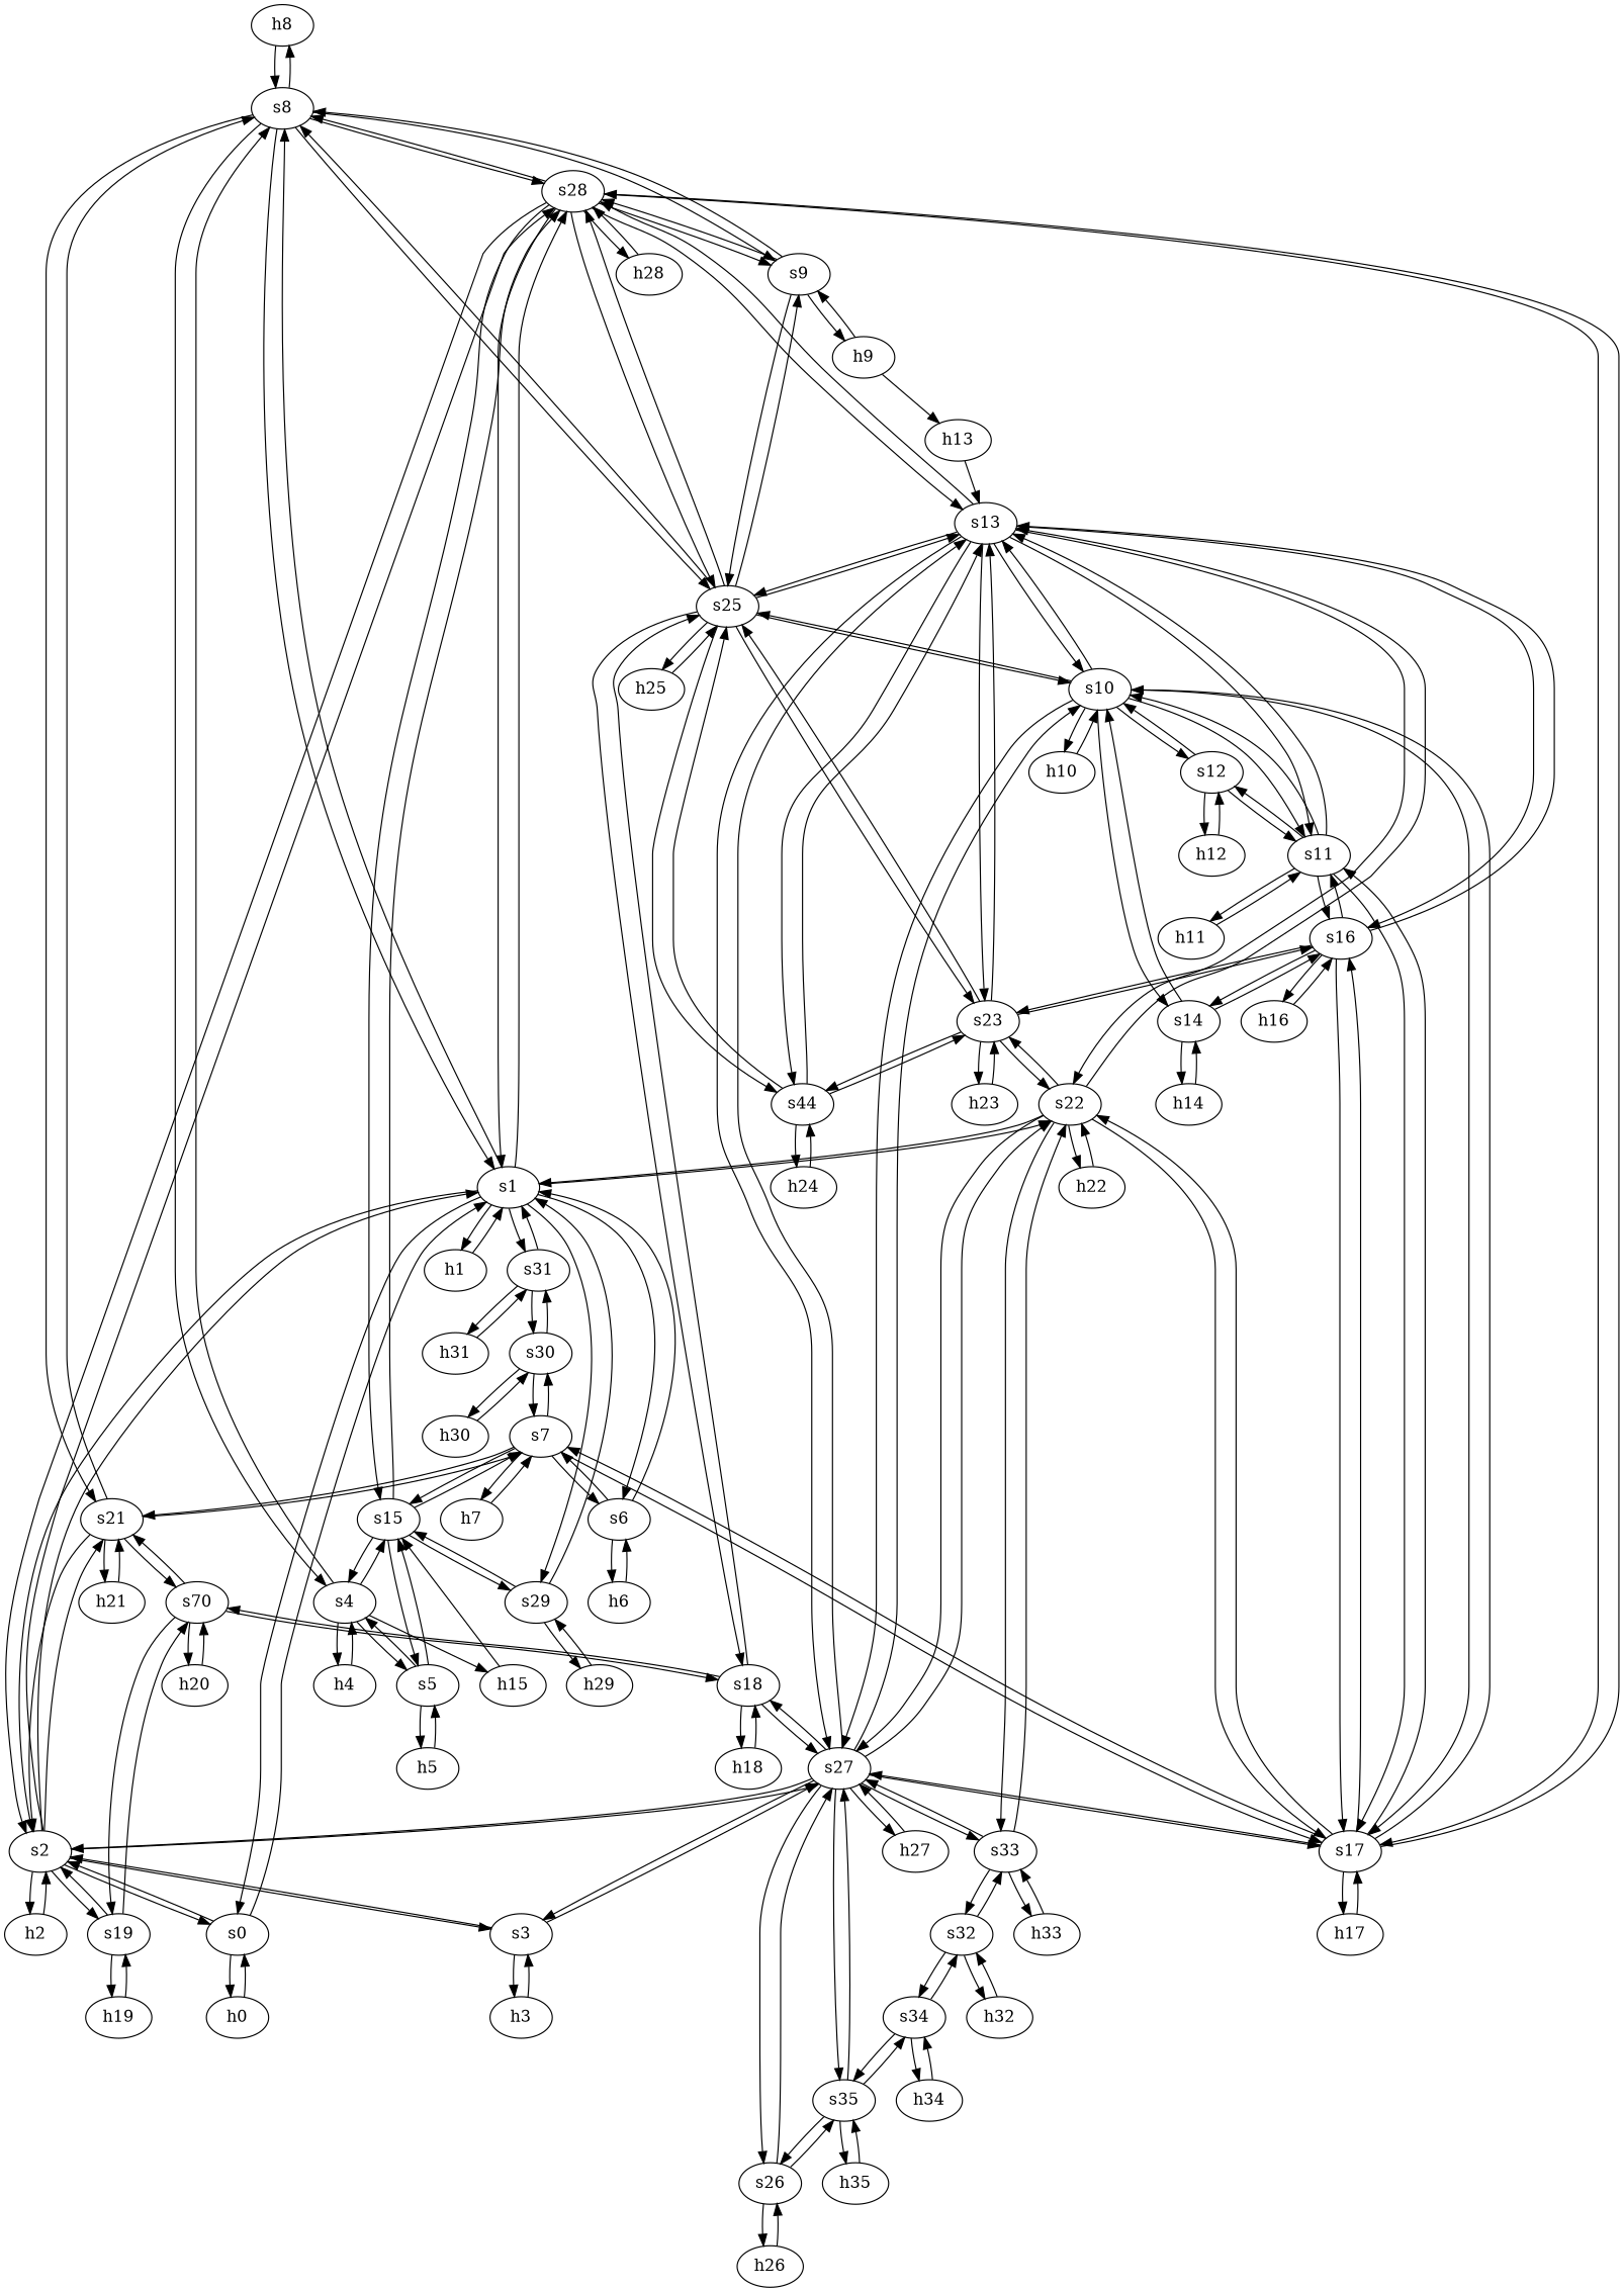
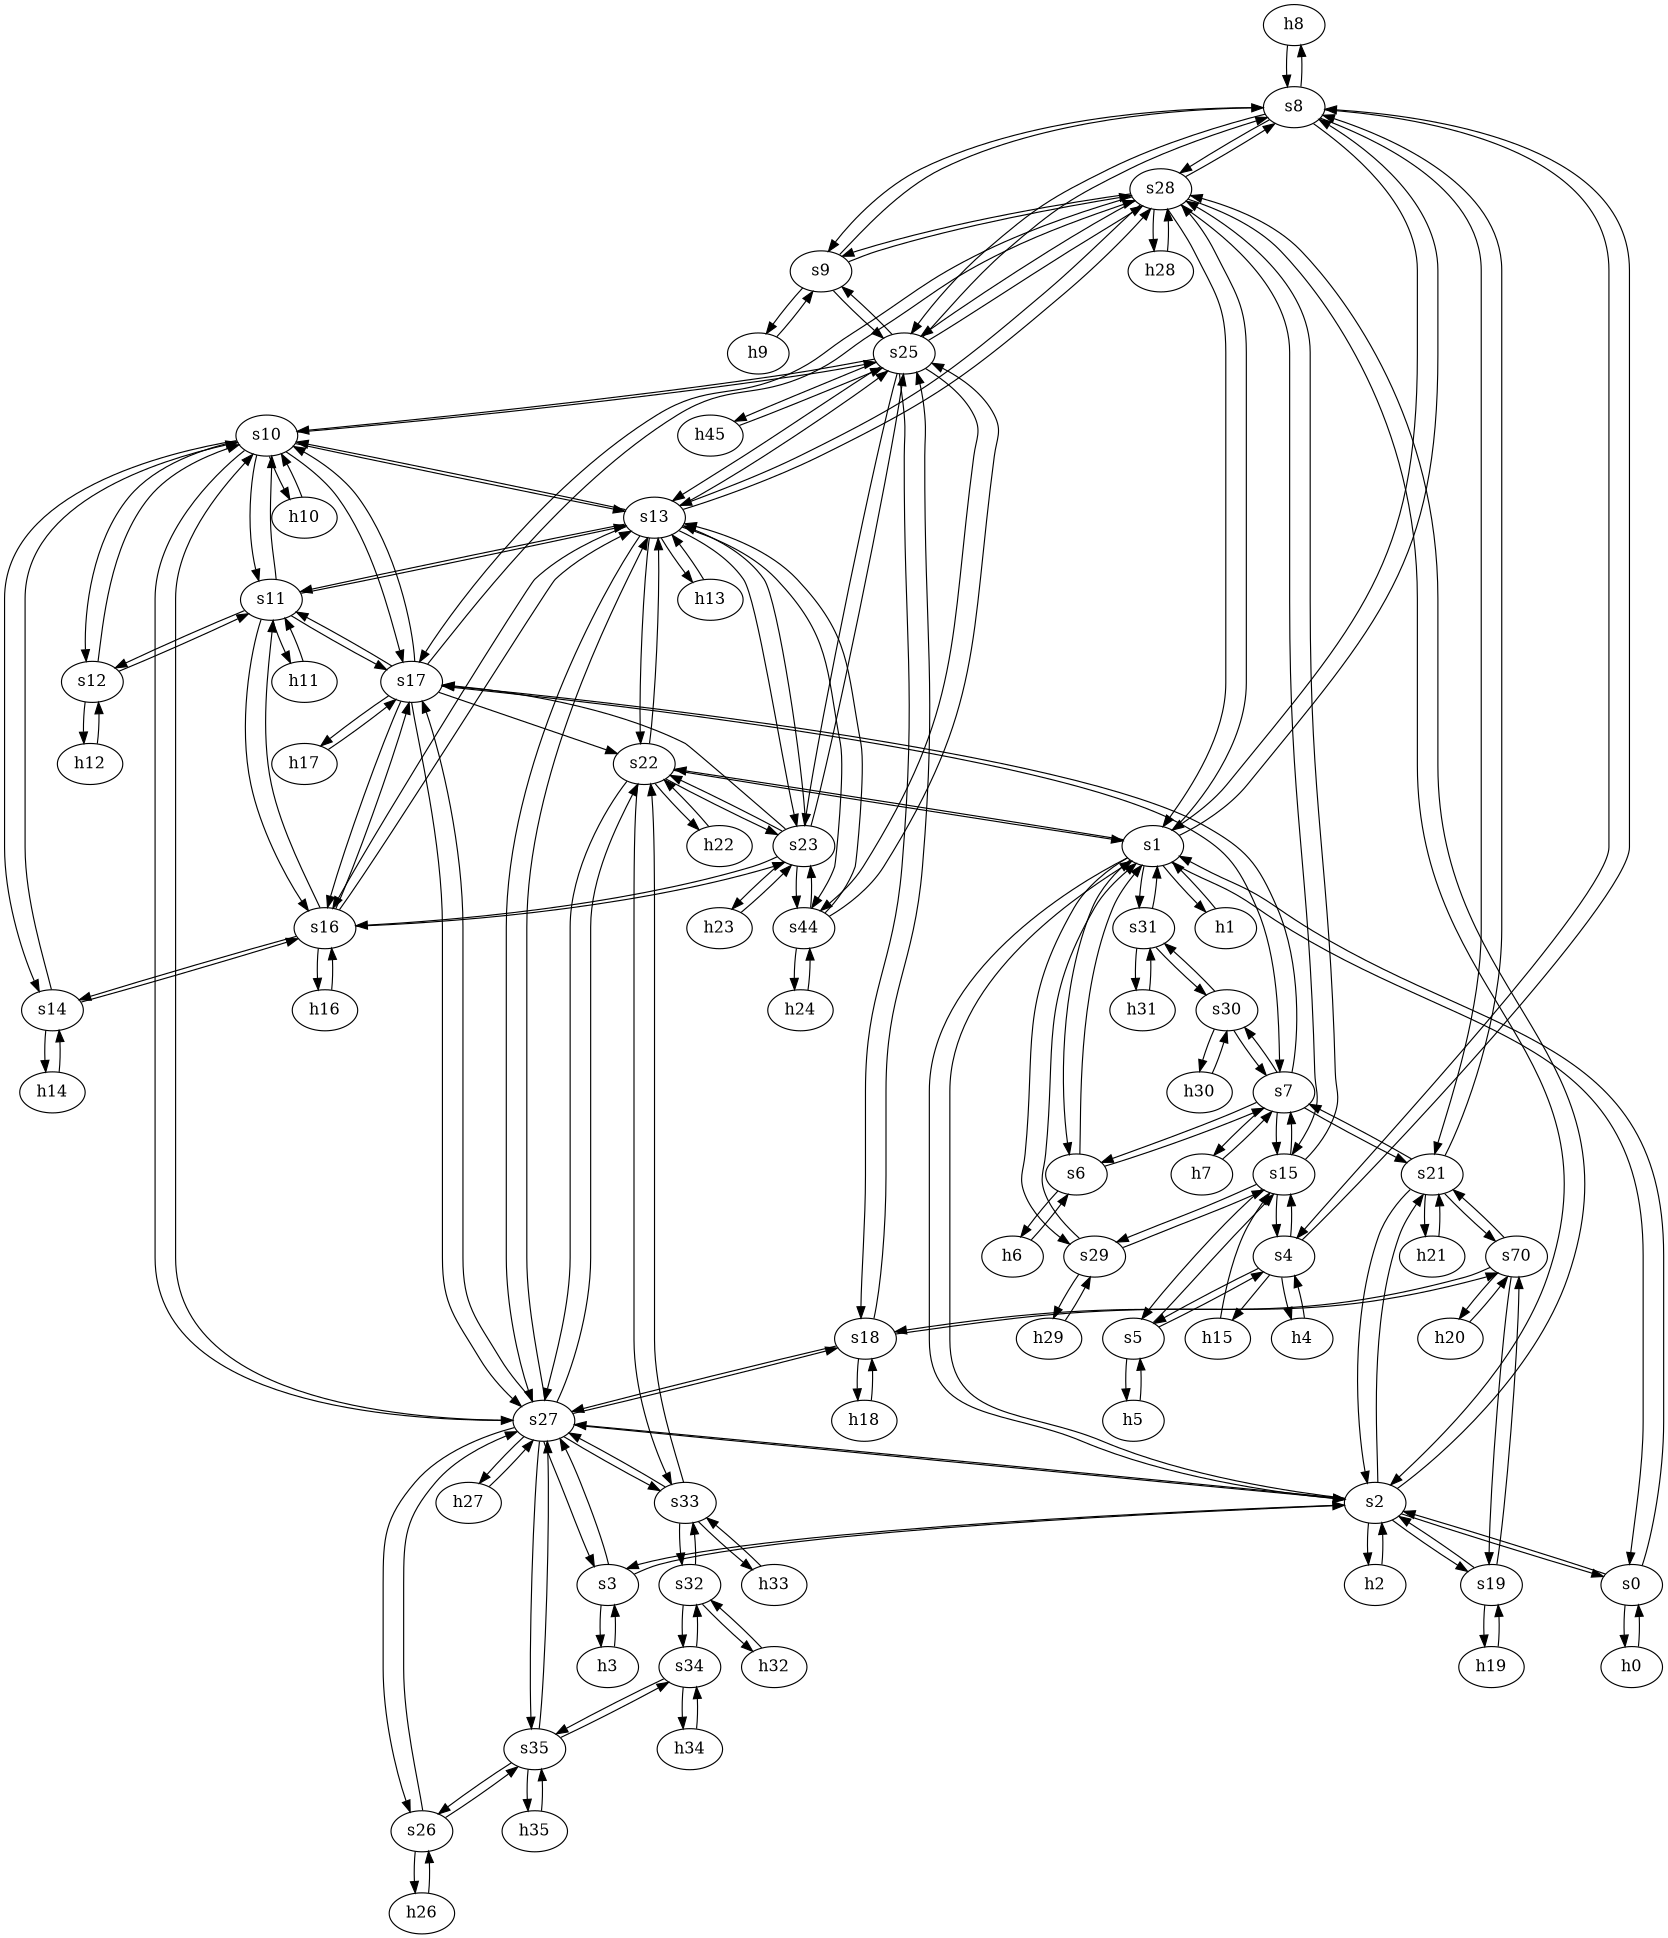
  strict digraph {
    node [type=host]
    edge [capacity="1Gbps" cost=1 dst_port=1 src_port=1]
    h8 [ip="111.0.8.8" mac="00:00:00:00:8:8"]
    s8 [type=switch]
    s9 [type=switch]
    s1 [type=switch]
    s4 [type=switch]
    s21 [type=switch]
    s25 [type=switch]
    s28 [type=switch]
    h9 [ip="111.0.9.9" mac="00:00:00:00:9:9"]
    s2 [type=switch]
    s0 [type=switch]
    h1 [ip="111.0.1.1" mac="00:00:00:00:1:1"]
    s6 [type=switch]
    s22 [type=switch]
    s29 [type=switch]
    s31 [type=switch]
    s15 [type=switch]
    h4 [ip="111.0.4.4" mac="00:00:00:00:4:4"]
    s5 [type=switch]
    h15 [ip="111.0.15.15" mac="00:00:00:00:15:15"]
    s7 [type=switch]
    h21 [ip="111.0.21.21" mac="00:00:00:00:21:21"]
    n23 [label=s70 type=switch]
    s23 [type=switch]
    s13 [type=switch]
    n26 [label=s44 type=switch]
    s18 [type=switch]
    s10 [type=switch]
-   h25 [ip="111.0.25.25" mac="00:00:00:00:25:25"]
+   h25 [ip="111.0.25.25" mac="00:00:00:00:25:25" label=h45]
    s17 [type=switch]
    h28 [ip="111.0.28.28" mac="00:00:00:00:28:28"]
    h26 [ip="111.0.26.26" mac="00:00:00:00:26:26"]
    s26 [type=switch]
    s27 [type=switch]
    s35 [type=switch]
    s3 [type=switch]
    s33 [type=switch]
    h27 [ip="111.0.27.27" mac="00:00:00:00:27:27"]
    h35 [ip="111.0.35.35" mac="00:00:00:00:35:35"]
    s34 [type=switch]
    h2 [ip="111.0.2.2" mac="00:00:00:00:2:2"]
    s19 [type=switch]
    h3 [ip="111.0.3.3" mac="00:00:00:00:3:3"]
    h0 [ip="111.0.0.0" mac="00:00:00:00:0:0"]
    h19 [ip="111.0.19.19" mac="00:00:00:00:19:19"]
    h6 [ip="111.0.6.6" mac="00:00:00:00:6:6"]
    h22 [ip="111.0.22.22" mac="00:00:00:00:22:22"]
    h29 [ip="111.0.29.29" mac="00:00:00:00:29:29"]
    s30 [type=switch]
    h31 [ip="111.0.31.31" mac="00:00:00:00:31:31"]
    h7 [ip="111.0.7.7" mac="00:00:00:00:7:7"]
    s16 [type=switch]
    s11 [type=switch]
    h17 [ip="111.0.17.17" mac="00:00:00:00:17:17"]
    h30 [ip="111.0.30.30" mac="00:00:00:00:30:30"]
    h5 [ip="111.0.5.5" mac="00:00:00:00:5:5"]
    h23 [ip="111.0.23.23" mac="00:00:00:00:23:23"]
    h13 [ip="111.0.13.13" mac="00:00:00:00:13:13"]
    s14 [type=switch]
    h16 [ip="111.0.16.16" mac="00:00:00:00:16:16"]
    h24 [ip="111.0.24.24" mac="00:00:00:00:24:24"]
    s32 [type=switch]
    h33 [ip="111.0.33.33" mac="00:00:00:00:33:33"]
    h20 [ip="111.0.20.20" mac="00:00:00:00:20:20"]
    h18 [ip="111.0.18.18" mac="00:00:00:00:18:18"]
    s12 [type=switch]
    h10 [ip="111.0.10.10" mac="00:00:00:00:10:10"]
    h11 [ip="111.0.11.11" mac="00:00:00:00:11:11"]
    h34 [ip="111.0.34.34" mac="00:00:00:00:34:34"]
    h32 [ip="111.0.32.32" mac="00:00:00:00:32:32"]
    h14 [ip="111.0.14.14" mac="00:00:00:00:14:14"]
    h12 [ip="111.0.12.12" mac="00:00:00:00:12:12"]
    h8 -> s8
    s8 -> h8
    s8 -> s9 [dst_port=2 src_port=4]
    s8 -> s1 [dst_port=5 src_port=2]
    s8 -> s4 [dst_port=2 src_port=3]
    s8 -> s21 [dst_port=4 src_port=5]
    s8 -> s25 [dst_port=2 src_port=6]
    s8 -> s28 [dst_port=4 src_port=7]
    s9 -> s8 [dst_port=4 src_port=2]
    s9 -> s25 [dst_port=3 src_port=3]
    s9 -> s28 [dst_port=5 src_port=4]
    s9 -> h9
    s1 -> s8 [dst_port=2 src_port=5]
    s1 -> s28 [dst_port=2 src_port=7]
    s1 -> s2 [dst_port=3 src_port=3]
    s1 -> s0 [dst_port=2 src_port=2]
    s1 -> h1
    s1 -> s6 [dst_port=2 src_port=4]
    s1 -> s22 [dst_port=2 src_port=6]
    s1 -> s29 [dst_port=2 src_port=8]
    s1 -> s31 [dst_port=2 src_port=9]
    s4 -> s8 [dst_port=3 src_port=2]
    s4 -> s15 [dst_port=2 src_port=4]
    s4 -> h4
    s4 -> s5 [dst_port=2 src_port=3]
    s4 -> h15
    s21 -> s8 [dst_port=5 src_port=4]
    s21 -> s2 [dst_port=6 src_port=2]
    s21 -> s7 [dst_port=6 src_port=3]
    s21 -> h21
    s21 -> n23 [dst_port=4 src_port=5]
    s25 -> s8 [dst_port=6 src_port=2]
    s25 -> s9 [dst_port=3 src_port=3]
    s25 -> s28 [dst_port=9 src_port=9]
    s25 -> s23 [dst_port=6 src_port=7]
    s25 -> s13 [dst_port=8 src_port=5]
    s25 -> n26 [dst_port=4 src_port=8]
    s25 -> s18 [dst_port=2 src_port=6]
    s25 -> s10 [dst_port=7 src_port=4]
    s25 -> h25
    s28 -> s8 [dst_port=7 src_port=4]
    s28 -> s9 [dst_port=4 src_port=5]
    s28 -> s1 [dst_port=7 src_port=2]
    s28 -> s25 [dst_port=9 src_port=9]
    s28 -> s2 [dst_port=8 src_port=3]
    s28 -> s15 [dst_port=5 src_port=7]
    s28 -> s13 [dst_port=10 src_port=6]
    s28 -> s17 [dst_port=8 src_port=8]
    s28 -> h28
    h9 -> s9
    s2 -> s1 [dst_port=3 src_port=3]
    s2 -> s21 [dst_port=2 src_port=6]
    s2 -> s28 [dst_port=3 src_port=8]
    s2 -> s0 [dst_port=3 src_port=2]
    s2 -> s27 [dst_port=2 src_port=7]
    s2 -> s3 [dst_port=2 src_port=4]
    s2 -> h2
    s2 -> s19 [dst_port=2 src_port=5]
    s0 -> s1 [dst_port=2 src_port=2]
    s0 -> s2 [dst_port=2 src_port=3]
    s0 -> h0
    h1 -> s1
    s6 -> s1 [dst_port=4 src_port=2]
    s6 -> s7 [dst_port=2 src_port=3]
    s6 -> h6
    s22 -> s1 [dst_port=6 src_port=2]
    s22 -> s23 [dst_port=4 src_port=6]
    s22 -> s13 [dst_port=5 src_port=3]
-   s22 -> s17 [dst_port=6 src_port=4]
+   s23 -> s17 [dst_port=6 src_port=4]
    s22 -> s27 [dst_port=8 src_port=7]
    s22 -> s33 [dst_port=2 src_port=5]
    s22 -> h22
    s29 -> s1 [dst_port=8 src_port=2]
    s29 -> s15 [dst_port=6 src_port=3]
    s29 -> h29
    s31 -> s1 [dst_port=9 src_port=2]
    s31 -> s30 [dst_port=3 src_port=3]
    s31 -> h31
    s15 -> s4 [dst_port=4 src_port=2]
    s15 -> s28 [dst_port=7 src_port=5]
    s15 -> s29 [dst_port=3 src_port=6]
    s15 -> s5 [dst_port=3 src_port=3]
    s15 -> s7 [dst_port=4 src_port=4]
    h4 -> s4
    s5 -> s4 [dst_port=3 src_port=2]
    s5 -> s15 [dst_port=3 src_port=3]
    s5 -> h5
    h15 -> s15
    s7 -> s21 [dst_port=3 src_port=6]
    s7 -> s6 [dst_port=3 src_port=2]
    s7 -> s15 [dst_port=4 src_port=4]
    s7 -> s17 [dst_port=2 src_port=3]
    s7 -> s30 [dst_port=2 src_port=5]
    s7 -> h7
    h21 -> s21
    n23 -> s21 [dst_port=5 src_port=4]
    n23 -> s18 [dst_port=4 src_port=2]
    n23 -> s19 [dst_port=3 src_port=3]
    n23 -> h20
    s23 -> s25 [dst_port=7 src_port=6]
    s23 -> s22 [dst_port=6 src_port=4]
    s23 -> s13 [dst_port=6 src_port=2]
    s23 -> n26 [dst_port=3 src_port=5]
    s23 -> s16 [dst_port=6 src_port=3]
    s23 -> h23
    s13 -> s25 [dst_port=5 src_port=8]
    s13 -> s28 [dst_port=6 src_port=10]
    s13 -> s22 [dst_port=3 src_port=5]
    s13 -> s23 [dst_port=2 src_port=6]
    s13 -> n26 [dst_port=2 src_port=7]
    s13 -> s10 [dst_port=4 src_port=2]
    s13 -> s27 [dst_port=5 src_port=9]
    s13 -> s16 [dst_port=3 src_port=4]
    s13 -> s11 [dst_port=6 src_port=3]
-   h9 -> h13
+   s13 -> h13
    n26 -> s25 [dst_port=8 src_port=4]
    n26 -> s23 [dst_port=5 src_port=3]
    n26 -> s13 [dst_port=7 src_port=2]
    n26 -> h24
    s18 -> s25 [dst_port=6 src_port=2]
    s18 -> n23 [dst_port=2 src_port=4]
    s18 -> s27 [dst_port=7 src_port=3]
    s18 -> h18
    s10 -> s25 [dst_port=4 src_port=7]
    s10 -> s13 [dst_port=2 src_port=4]
    s10 -> s17 [dst_port=3 src_port=6]
    s10 -> s27 [dst_port=4 src_port=8]
    s10 -> s11 [dst_port=2 src_port=2]
    s10 -> s14 [dst_port=2 src_port=5]
    s10 -> s12 [dst_port=2 src_port=3]
    s10 -> h10
    h25 -> s25
    s17 -> s28 [dst_port=8 src_port=8]
    s17 -> s22 [dst_port=4 src_port=6]
    s17 -> s7 [dst_port=3 src_port=2]
    s17 -> s10 [dst_port=6 src_port=3]
    s17 -> s27 [dst_port=6 src_port=7]
    s17 -> s16 [dst_port=5 src_port=5]
    s17 -> s11 [dst_port=4 src_port=4]
    s17 -> h17
    h28 -> s28
    h26 -> s26
    s26 -> h26
    s26 -> s27 [dst_port=9 src_port=2]
    s26 -> s35 [dst_port=2 src_port=3]
    s27 -> s2 [dst_port=7 src_port=2]
    s27 -> s22 [dst_port=7 src_port=8]
    s27 -> s13 [dst_port=9 src_port=5]
    s27 -> s18 [dst_port=3 src_port=7]
    s27 -> s10 [dst_port=8 src_port=4]
    s27 -> s17 [dst_port=7 src_port=6]
    s27 -> s26 [dst_port=2 src_port=9]
    s27 -> s35 [dst_port=3 src_port=11]
    s27 -> s3 [dst_port=3 src_port=3]
    s27 -> s33 [dst_port=3 src_port=10]
    s27 -> h27
    s35 -> s26 [dst_port=3 src_port=2]
    s35 -> s27 [dst_port=11 src_port=3]
    s35 -> h35
    s35 -> s34 [dst_port=3 src_port=4]
    s3 -> s2 [dst_port=4 src_port=2]
    s3 -> s27 [dst_port=3 src_port=3]
    s3 -> h3
    s33 -> s22 [dst_port=5 src_port=2]
    s33 -> s27 [dst_port=10 src_port=3]
    s33 -> s32 [dst_port=2 src_port=4]
    s33 -> h33
    h27 -> s27
    h35 -> s35
    s34 -> s35 [dst_port=4 src_port=3]
    s34 -> s32 [dst_port=3 src_port=2]
    s34 -> h34
    h2 -> s2
    s19 -> s2 [dst_port=5 src_port=2]
    s19 -> n23 [dst_port=3 src_port=3]
    s19 -> h19
    h3 -> s3
    h0 -> s0
    h19 -> s19
    h6 -> s6
    h22 -> s22
    h29 -> s29
    s30 -> s31 [dst_port=3 src_port=3]
    s30 -> s7 [dst_port=5 src_port=2]
    s30 -> h30
    h31 -> s31
    h7 -> s7
    s16 -> s23 [dst_port=3 src_port=6]
    s16 -> s13 [dst_port=4 src_port=3]
    s16 -> s17 [dst_port=5 src_port=5]
    s16 -> s11 [dst_port=3 src_port=2]
    s16 -> s14 [dst_port=3 src_port=4]
    s16 -> h16
    s11 -> s13 [dst_port=3 src_port=6]
    s11 -> s10 [dst_port=2 src_port=2]
    s11 -> s17 [dst_port=4 src_port=4]
    s11 -> s16 [dst_port=2 src_port=3]
    s11 -> s12 [dst_port=3 src_port=5]
    s11 -> h11
    h17 -> s17
    h30 -> s30
    h5 -> s5
    h23 -> s23
    h13 -> s13
    s14 -> s10 [dst_port=5 src_port=2]
    s14 -> s16 [dst_port=4 src_port=3]
    s14 -> h14
    h16 -> s16
    h24 -> n26
    s32 -> s33 [dst_port=4 src_port=2]
    s32 -> s34 [dst_port=2 src_port=3]
    s32 -> h32
    h33 -> s33
    h20 -> n23
    h18 -> s18
    s12 -> s10 [dst_port=3 src_port=2]
    s12 -> s11 [dst_port=5 src_port=3]
    s12 -> h12
    h10 -> s10
    h11 -> s11
    h34 -> s34
    h32 -> s32
    h14 -> s14
    h12 -> s12
  }
